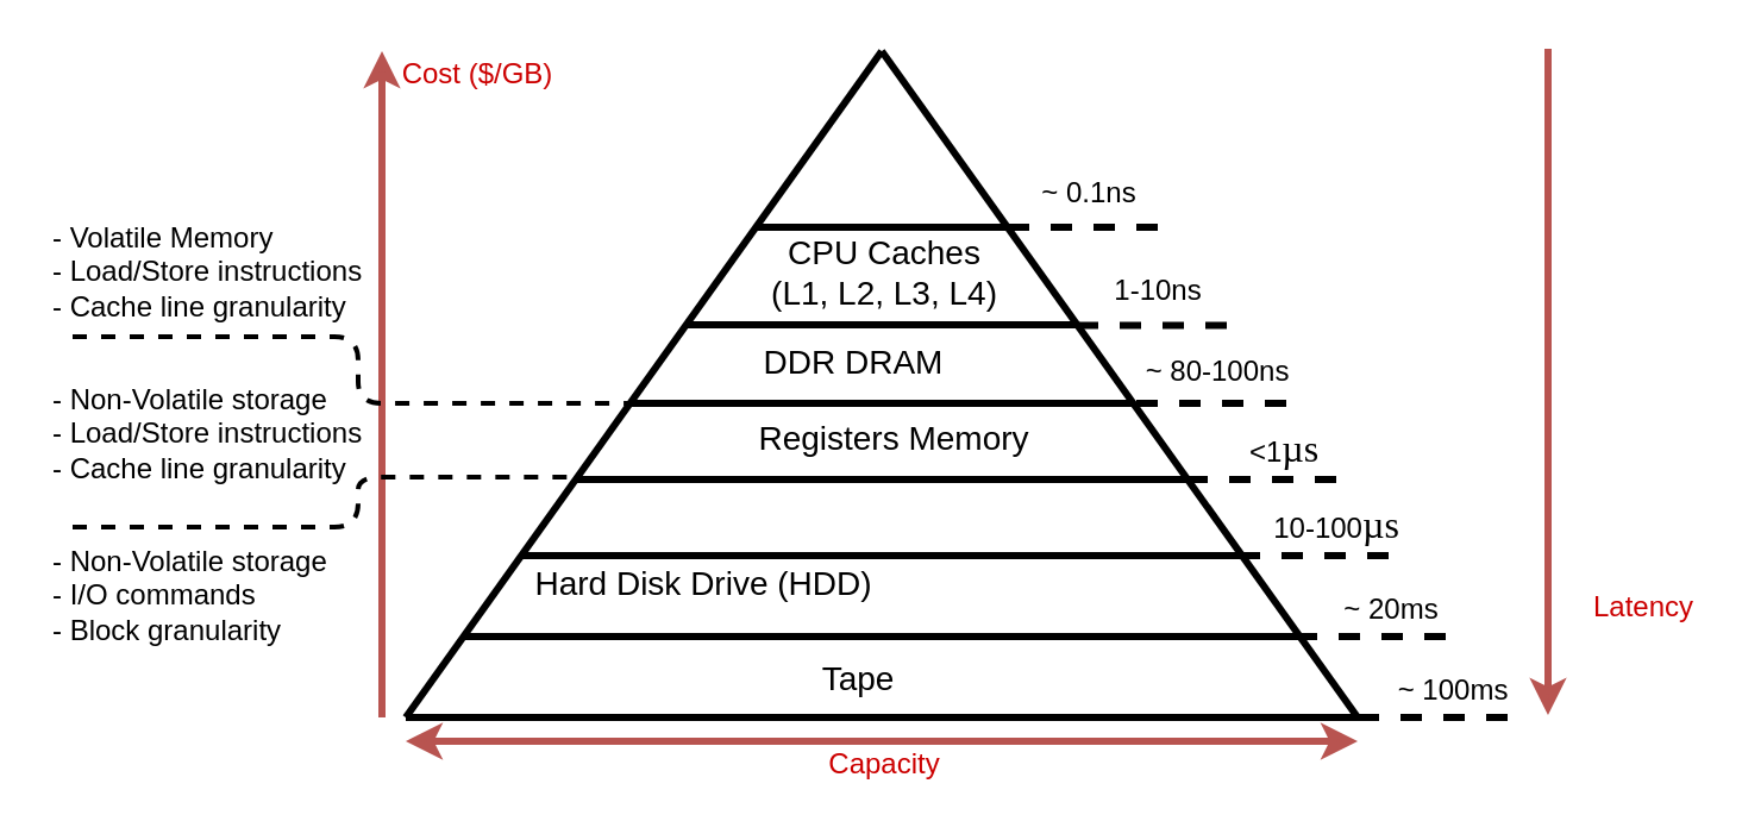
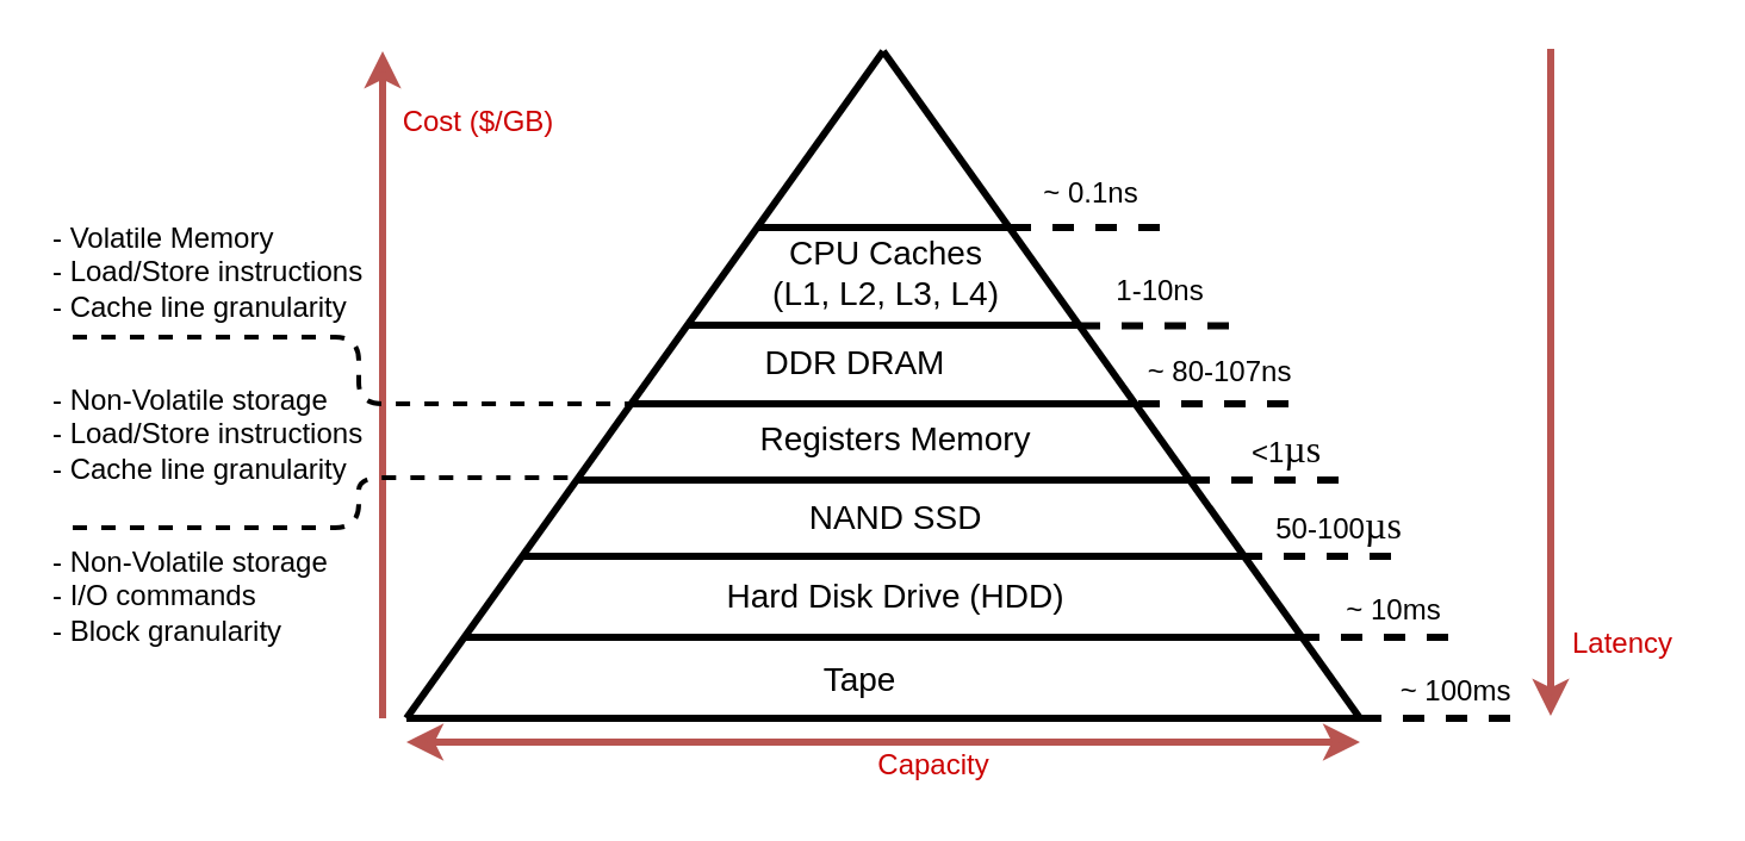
  <mxCell id="0" />
  <mxCell id="1" parent="0" />
  <mxCell id="2" value="" style="endArrow=none;html=1;strokeWidth=3;" edge="1" parent="1"><mxGeometry width="50" height="50" relative="1" as="geometry"><mxPoint x="170" y="301" as="sourcePoint" /><mxPoint x="571" y="301" as="targetPoint" /></mxGeometry></mxCell>
  <mxCell id="3" value="" style="endArrow=none;html=1;strokeWidth=3;" edge="1" parent="1"><mxGeometry width="50" height="50" relative="1" as="geometry"><mxPoint x="195" y="267" as="sourcePoint" /><mxPoint x="545" y="267" as="targetPoint" /></mxGeometry></mxCell>
  <mxCell id="4" value="&lt;font style=&quot;font-size: 14px&quot;&gt;Tape&lt;/font&gt;" style="text;html=1;align=center;verticalAlign=middle;resizable=0;points=[];autosize=1;" vertex="1" parent="1"><mxGeometry x="335" y="275" width="50" height="20" as="geometry" /></mxCell>
  <mxCell id="5" value="" style="endArrow=none;html=1;strokeWidth=3;" edge="1" parent="1"><mxGeometry width="50" height="50" relative="1" as="geometry"><mxPoint x="170" y="301" as="sourcePoint" /><mxPoint x="370" y="21" as="targetPoint" /></mxGeometry></mxCell>
  <mxCell id="6" value="" style="endArrow=none;html=1;strokeWidth=3;" edge="1" parent="1"><mxGeometry width="50" height="50" relative="1" as="geometry"><mxPoint x="219" y="233" as="sourcePoint" /><mxPoint x="521" y="233" as="targetPoint" /></mxGeometry></mxCell>
- <mxCell id="7" value="&lt;font style=&quot;font-size: 14px&quot;&gt;Hard Disk Drive (HDD)&lt;/font&gt;" style="text;html=1;align=center;verticalAlign=middle;resizable=0;points=[];autosize=1;" vertex="1" parent="1"><mxGeometry x="215" y="235" width="160" height="20" as="geometry" /></mxCell>
+ <mxCell id="7" value="&lt;font style=&quot;font-size: 14px&quot;&gt;Hard Disk Drive (HDD)&lt;/font&gt;" style="text;html=1;align=center;verticalAlign=middle;resizable=0;points=[];autosize=1;" vertex="1" parent="1"><mxGeometry x="295" y="240" width="160" height="20" as="geometry" /></mxCell>
  <mxCell id="8" value="" style="endArrow=none;html=1;strokeWidth=3;" edge="1" parent="1"><mxGeometry width="50" height="50" relative="1" as="geometry"><mxPoint x="242" y="201" as="sourcePoint" /><mxPoint x="498" y="201" as="targetPoint" /></mxGeometry></mxCell>
+ <mxCell id="9" value="&lt;font style=&quot;font-size: 14px&quot;&gt;NAND SSD&lt;/font&gt;" style="text;html=1;align=center;verticalAlign=middle;resizable=0;points=[];autosize=1;" vertex="1" parent="1"><mxGeometry x="330" y="207" width="90" height="20" as="geometry" /></mxCell>
  <mxCell id="10" value="" style="endArrow=none;html=1;strokeWidth=3;" edge="1" parent="1"><mxGeometry width="50" height="50" relative="1" as="geometry"><mxPoint x="265" y="169" as="sourcePoint" /><mxPoint x="475" y="169" as="targetPoint" /></mxGeometry></mxCell>
  <mxCell id="11" value="&lt;font style=&quot;font-size: 14px&quot;&gt;Registers Memory&lt;/font&gt;" style="text;html=1;align=center;verticalAlign=middle;resizable=0;points=[];autosize=1;" vertex="1" parent="1"><mxGeometry x="310" y="174" width="130" height="20" as="geometry" /></mxCell>
  <mxCell id="12" value="" style="endArrow=none;html=1;strokeWidth=3;" edge="1" parent="1"><mxGeometry width="50" height="50" relative="1" as="geometry"><mxPoint x="288" y="136" as="sourcePoint" /><mxPoint x="453" y="136" as="targetPoint" /></mxGeometry></mxCell>
  <mxCell id="13" value="&lt;font style=&quot;font-size: 14px&quot;&gt;DDR DRAM&lt;/font&gt;" style="text;html=1;align=center;verticalAlign=middle;resizable=0;points=[];autosize=1;" vertex="1" parent="1"><mxGeometry x="313" y="142" width="90" height="20" as="geometry" /></mxCell>
  <mxCell id="14" value="" style="endArrow=none;html=1;strokeWidth=3;" edge="1" parent="1"><mxGeometry width="50" height="50" relative="1" as="geometry"><mxPoint x="317" y="95" as="sourcePoint" /><mxPoint x="423" y="95" as="targetPoint" /></mxGeometry></mxCell>
  <mxCell id="15" value="&lt;font style=&quot;font-size: 14px&quot;&gt;CPU Caches&lt;br&gt;(L1, L2, L3, L4)&lt;br&gt;&lt;/font&gt;" style="text;html=1;align=center;verticalAlign=middle;resizable=0;points=[];autosize=1;" vertex="1" parent="1"><mxGeometry x="316" y="94" width="110" height="40" as="geometry" /></mxCell>
  <mxCell id="16" value="" style="endArrow=none;html=1;strokeWidth=3;" edge="1" parent="1"><mxGeometry width="50" height="50" relative="1" as="geometry"><mxPoint x="570" y="301" as="sourcePoint" /><mxPoint x="370" y="21" as="targetPoint" /></mxGeometry></mxCell>
  <mxCell id="17" value="" style="endArrow=classic;html=1;strokeWidth=3;fillColor=#f8cecc;strokeColor=#b85450;" edge="1" parent="1"><mxGeometry width="50" height="50" relative="1" as="geometry"><mxPoint x="160" y="301" as="sourcePoint" /><mxPoint x="160" y="21" as="targetPoint" /></mxGeometry></mxCell>
- <mxCell id="18" value="&lt;font color=&quot;#cc0000&quot;&gt;Cost ($/GB)&lt;/font&gt;" style="text;html=1;align=center;verticalAlign=middle;resizable=0;points=[];autosize=1;" vertex="1" parent="1"><mxGeometry x="160" y="21" width="80" height="20" as="geometry" /></mxCell>
- <mxCell id="19" value="&lt;font color=&quot;#cc0000&quot;&gt;Latency&lt;/font&gt;" style="text;html=1;align=center;verticalAlign=middle;resizable=0;points=[];autosize=1;" vertex="1" parent="1"><mxGeometry x="660" y="245" width="60" height="20" as="geometry" /></mxCell>
+ <mxCell id="18" value="&lt;font color=&quot;#cc0000&quot;&gt;Cost ($/GB)&lt;/font&gt;" style="text;html=1;align=center;verticalAlign=middle;resizable=0;points=[];autosize=1;" vertex="1" parent="1"><mxGeometry x="160" y="41" width="80" height="20" as="geometry" /></mxCell>
+ <mxCell id="19" value="&lt;font color=&quot;#cc0000&quot;&gt;Latency&lt;/font&gt;" style="text;html=1;align=center;verticalAlign=middle;resizable=0;points=[];autosize=1;" vertex="1" parent="1"><mxGeometry x="650" y="260" width="60" height="20" as="geometry" /></mxCell>
  <mxCell id="20" value="" style="endArrow=classic;html=1;strokeWidth=3;fillColor=#f8cecc;strokeColor=#b85450;" edge="1" parent="1"><mxGeometry width="50" height="50" relative="1" as="geometry"><mxPoint x="650" y="20" as="sourcePoint" /><mxPoint x="650" y="300" as="targetPoint" /></mxGeometry></mxCell>
  <mxCell id="21" value="" style="endArrow=none;dashed=1;html=1;strokeWidth=3;" edge="1" parent="1"><mxGeometry width="50" height="50" relative="1" as="geometry"><mxPoint x="570" y="301" as="sourcePoint" /><mxPoint x="640" y="301" as="targetPoint" /></mxGeometry></mxCell>
  <mxCell id="22" value="~ 100ms" style="text;html=1;align=center;verticalAlign=middle;resizable=0;points=[];autosize=1;" vertex="1" parent="1"><mxGeometry x="580" y="280" width="60" height="20" as="geometry" /></mxCell>
  <mxCell id="23" value="" style="endArrow=none;dashed=1;html=1;strokeWidth=3;" edge="1" parent="1"><mxGeometry width="50" height="50" relative="1" as="geometry"><mxPoint x="544" y="267" as="sourcePoint" /><mxPoint x="614" y="267" as="targetPoint" /></mxGeometry></mxCell>
- <mxCell id="24" value="~ 20ms" style="text;html=1;align=center;verticalAlign=middle;resizable=0;points=[];autosize=1;" vertex="1" parent="1"><mxGeometry x="554" y="246" width="60" height="20" as="geometry" /></mxCell>
+ <mxCell id="24" value="~ 10ms" style="text;html=1;align=center;verticalAlign=middle;resizable=0;points=[];autosize=1;" vertex="1" parent="1"><mxGeometry x="554" y="246" width="60" height="20" as="geometry" /></mxCell>
  <mxCell id="25" value="" style="endArrow=none;dashed=1;html=1;strokeWidth=3;" edge="1" parent="1"><mxGeometry width="50" height="50" relative="1" as="geometry"><mxPoint x="520" y="233" as="sourcePoint" /><mxPoint x="590" y="233" as="targetPoint" /></mxGeometry></mxCell>
- <mxCell id="26" value="10-100&lt;span style=&quot;font-family: &amp;#34;cambria&amp;#34; , serif ; font-size: 12pt ; text-align: justify&quot;&gt;µs&lt;/span&gt;" style="text;html=1;align=center;verticalAlign=middle;resizable=0;points=[];autosize=1;" vertex="1" parent="1"><mxGeometry x="526" y="210" width="70" height="20" as="geometry" /></mxCell>
+ <mxCell id="26" value="50-100&lt;span style=&quot;font-family: &amp;#34;cambria&amp;#34; , serif ; font-size: 12pt ; text-align: justify&quot;&gt;µs&lt;/span&gt;" style="text;html=1;align=center;verticalAlign=middle;resizable=0;points=[];autosize=1;" vertex="1" parent="1"><mxGeometry x="526" y="210" width="70" height="20" as="geometry" /></mxCell>
  <mxCell id="27" value="" style="endArrow=none;dashed=1;html=1;strokeWidth=3;" edge="1" parent="1"><mxGeometry width="50" height="50" relative="1" as="geometry"><mxPoint x="498" y="201" as="sourcePoint" /><mxPoint x="568" y="201" as="targetPoint" /></mxGeometry></mxCell>
  <mxCell id="28" value="&amp;lt;1&lt;span style=&quot;font-family: &amp;#34;cambria&amp;#34; , serif ; font-size: 12pt ; text-align: justify&quot;&gt;µs&lt;/span&gt;" style="text;html=1;align=center;verticalAlign=middle;resizable=0;points=[];autosize=1;" vertex="1" parent="1"><mxGeometry x="519" y="178" width="40" height="20" as="geometry" /></mxCell>
  <mxCell id="29" value="" style="endArrow=none;dashed=1;html=1;strokeWidth=3;" edge="1" parent="1"><mxGeometry width="50" height="50" relative="1" as="geometry"><mxPoint x="477" y="169" as="sourcePoint" /><mxPoint x="547" y="169" as="targetPoint" /></mxGeometry></mxCell>
- <mxCell id="30" value="~ 80-100ns" style="text;html=1;align=center;verticalAlign=middle;resizable=0;points=[];autosize=1;" vertex="1" parent="1"><mxGeometry x="471" y="146" width="80" height="20" as="geometry" /></mxCell>
+ <mxCell id="30" value="~ 80-107ns" style="text;html=1;align=center;verticalAlign=middle;resizable=0;points=[];autosize=1;" vertex="1" parent="1"><mxGeometry x="471" y="146" width="80" height="20" as="geometry" /></mxCell>
  <mxCell id="31" value="" style="endArrow=none;dashed=1;html=1;strokeWidth=3;" edge="1" parent="1"><mxGeometry width="50" height="50" relative="1" as="geometry"><mxPoint x="452" y="136.31" as="sourcePoint" /><mxPoint x="522" y="136.31" as="targetPoint" /></mxGeometry></mxCell>
  <mxCell id="32" value="1-10ns" style="text;html=1;align=center;verticalAlign=middle;resizable=0;points=[];autosize=1;" vertex="1" parent="1"><mxGeometry x="461" y="112.31" width="50" height="20" as="geometry" /></mxCell>
  <mxCell id="33" value="" style="endArrow=none;dashed=1;html=1;strokeWidth=3;" edge="1" parent="1"><mxGeometry width="50" height="50" relative="1" as="geometry"><mxPoint x="423" y="95" as="sourcePoint" /><mxPoint x="493" y="95" as="targetPoint" /></mxGeometry></mxCell>
  <mxCell id="34" value="~ 0.1ns" style="text;html=1;align=center;verticalAlign=middle;resizable=0;points=[];autosize=1;" vertex="1" parent="1"><mxGeometry x="427" y="71" width="60" height="20" as="geometry" /></mxCell>
  <mxCell id="35" value="" style="endArrow=classic;html=1;strokeWidth=3;fillColor=#f8cecc;strokeColor=#b85450;startArrow=classic;startFill=1;" edge="1" parent="1"><mxGeometry width="50" height="50" relative="1" as="geometry"><mxPoint x="570" y="311" as="sourcePoint" /><mxPoint x="170" y="311" as="targetPoint" /></mxGeometry></mxCell>
- <mxCell id="36" value="&lt;font color=&quot;#cc0000&quot;&gt;Capacity&lt;/font&gt;" style="text;html=1;align=center;verticalAlign=middle;resizable=0;points=[];autosize=1;" vertex="1" parent="1"><mxGeometry x="341" y="311" width="60" height="20" as="geometry" /></mxCell>
+ <mxCell id="36" value="&lt;font color=&quot;#cc0000&quot;&gt;Capacity&lt;/font&gt;" style="text;html=1;align=center;verticalAlign=middle;resizable=0;points=[];autosize=1;" vertex="1" parent="1"><mxGeometry x="361" y="311" width="60" height="20" as="geometry" /></mxCell>
  <mxCell id="37" value="" style="endArrow=none;dashed=1;html=1;strokeWidth=2;endSize=5;startSize=4;jumpSize=1;targetPerimeterSpacing=1;" edge="1" parent="1"><mxGeometry width="50" height="50" relative="1" as="geometry"><mxPoint x="30" y="141" as="sourcePoint" /><mxPoint x="265" y="169" as="targetPoint" /><Array as="points"><mxPoint x="150" y="141" /><mxPoint x="150" y="169" /></Array></mxGeometry></mxCell>
  <mxCell id="38" value="" style="endArrow=none;dashed=1;html=1;strokeWidth=2;endSize=5;startSize=4;jumpSize=1;targetPerimeterSpacing=1;" edge="1" parent="1"><mxGeometry width="50" height="50" relative="1" as="geometry"><mxPoint x="30" y="221" as="sourcePoint" /><mxPoint x="242" y="200" as="targetPoint" /><Array as="points"><mxPoint x="150" y="221" /><mxPoint x="150" y="200" /></Array></mxGeometry></mxCell>
  <mxCell id="39" value="- Volatile Memory&lt;br&gt;- Load/Store instructions&lt;br&gt;- Cache line granularity" style="text;html=1;align=left;verticalAlign=middle;resizable=0;points=[];autosize=1;" vertex="1" parent="1"><mxGeometry y="89" width="150" height="50" as="geometry" x="20" /></mxCell>
  <mxCell id="40" value="- Non-Volatile storage&lt;br&gt;- Load/Store instructions&lt;br&gt;- Cache line granularity" style="text;html=1;align=left;verticalAlign=middle;resizable=0;points=[];autosize=1;" vertex="1" parent="1"><mxGeometry y="157" width="150" height="50" as="geometry" x="20" /></mxCell>
  <mxCell id="41" value="- Non-Volatile storage&lt;br&gt;- I/O commands&lt;br&gt;- Block granularity" style="text;html=1;align=left;verticalAlign=middle;resizable=0;points=[];autosize=1;" vertex="1" parent="1"><mxGeometry y="225" width="130" height="50" as="geometry" x="20" /></mxCell>
